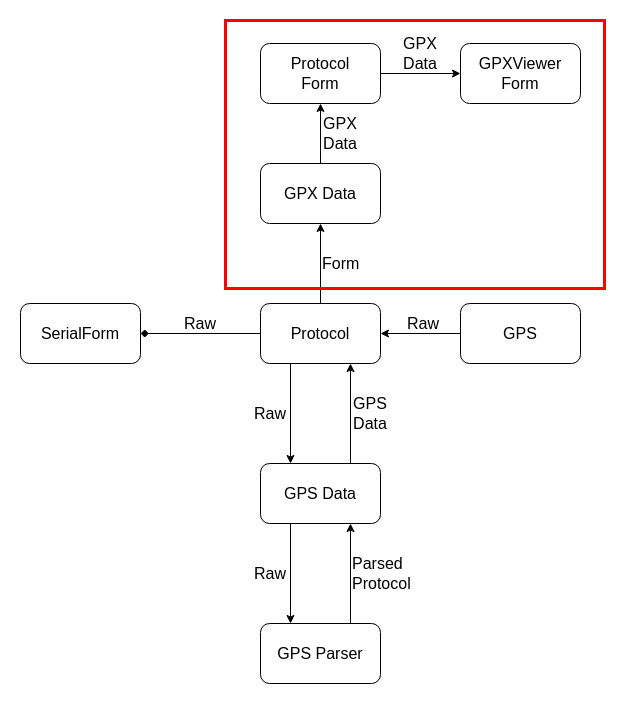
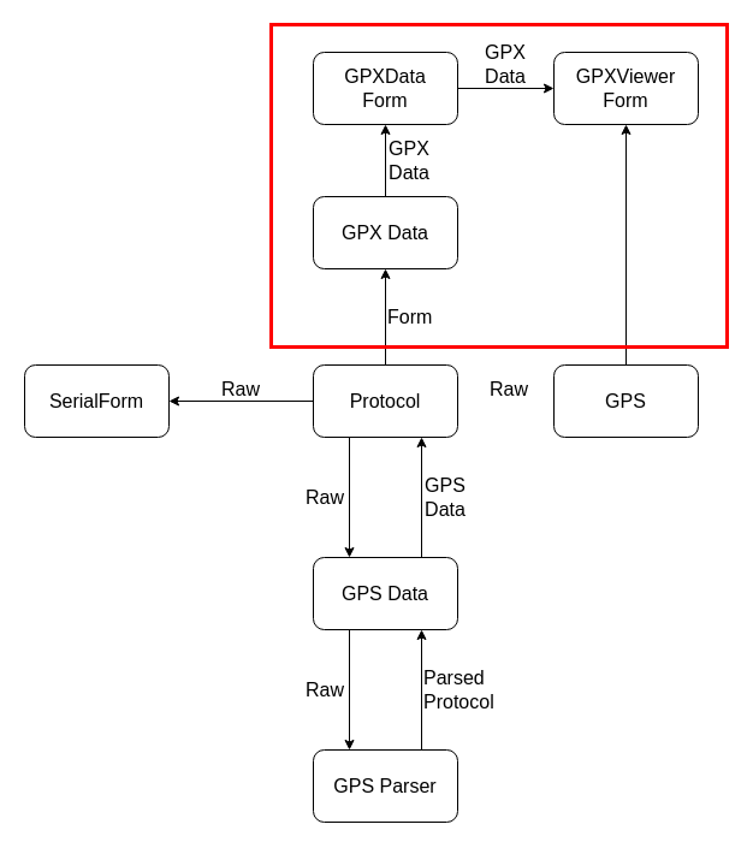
  <mxCell id="0" />
  <mxCell id="1" parent="0" />
  <mxCell id="2" style="edgeStyle=orthogonalEdgeStyle;rounded=0;orthogonalLoop=1;jettySize=auto;html=1;exitX=0.25;exitY=1;exitDx=0;exitDy=0;entryX=0.25;entryY=0;entryDx=0;entryDy=0;" parent="1" source="5" target="9" edge="1"><mxGeometry relative="1" as="geometry" /></mxCell>
- <mxCell id="3" style="edgeStyle=orthogonalEdgeStyle;rounded=0;orthogonalLoop=1;jettySize=auto;html=1;exitX=0;exitY=0.5;exitDx=0;exitDy=0;endArrow=diamond;" parent="1" source="5" target="6" edge="1"><mxGeometry relative="1" as="geometry" /></mxCell>
+ <mxCell id="3" style="edgeStyle=orthogonalEdgeStyle;rounded=0;orthogonalLoop=1;jettySize=auto;html=1;exitX=0;exitY=0.5;exitDx=0;exitDy=0;" parent="1" source="5" target="6" edge="1"><mxGeometry relative="1" as="geometry" /></mxCell>
  <mxCell id="4" style="edgeStyle=orthogonalEdgeStyle;rounded=0;orthogonalLoop=1;jettySize=auto;html=1;exitX=0.5;exitY=0;exitDx=0;exitDy=0;entryX=0.5;entryY=1;entryDx=0;entryDy=0;" parent="1" source="5" target="18" edge="1"><mxGeometry relative="1" as="geometry" /></mxCell>
  <mxCell id="5" value="&lt;font style=&quot;font-size: 16px&quot;&gt;Protocol&lt;/font&gt;" style="rounded=1;whiteSpace=wrap;html=1;" parent="1" vertex="1"><mxGeometry x="260" y="303" width="120" height="60" as="geometry" /></mxCell>
  <mxCell id="6" value="&lt;font style=&quot;font-size: 16px&quot;&gt;SerialForm&lt;br&gt;&lt;/font&gt;" style="rounded=1;whiteSpace=wrap;html=1;" parent="1" vertex="1"><mxGeometry x="20" y="303" width="120" height="60" as="geometry" /></mxCell>
  <mxCell id="7" style="edgeStyle=orthogonalEdgeStyle;rounded=0;orthogonalLoop=1;jettySize=auto;html=1;exitX=0.75;exitY=0;exitDx=0;exitDy=0;entryX=0.75;entryY=1;entryDx=0;entryDy=0;" parent="1" source="9" target="5" edge="1"><mxGeometry relative="1" as="geometry" /></mxCell>
  <mxCell id="8" style="edgeStyle=orthogonalEdgeStyle;rounded=0;orthogonalLoop=1;jettySize=auto;html=1;exitX=0.25;exitY=1;exitDx=0;exitDy=0;entryX=0.25;entryY=0;entryDx=0;entryDy=0;" parent="1" source="9" target="14" edge="1"><mxGeometry relative="1" as="geometry" /></mxCell>
  <mxCell id="9" value="&lt;font style=&quot;font-size: 16px&quot;&gt;GPS Data&lt;/font&gt;" style="rounded=1;whiteSpace=wrap;html=1;" parent="1" vertex="1"><mxGeometry x="260" y="463" width="120" height="60" as="geometry" /></mxCell>
  <mxCell id="10" value="&lt;font style=&quot;font-size: 16px&quot;&gt;Raw&lt;/font&gt;" style="text;html=1;strokeColor=none;fillColor=none;align=center;verticalAlign=middle;whiteSpace=wrap;rounded=0;" parent="1" vertex="1"><mxGeometry x="180" y="313" width="40" height="20" as="geometry" /></mxCell>
  <mxCell id="11" value="&lt;font style=&quot;font-size: 16px&quot;&gt;Raw&lt;/font&gt;" style="text;html=1;strokeColor=none;fillColor=none;align=center;verticalAlign=middle;whiteSpace=wrap;rounded=0;" parent="1" vertex="1"><mxGeometry x="250" y="403" width="40" height="20" as="geometry" /></mxCell>
  <mxCell id="12" value="&lt;div style=&quot;text-align: left&quot;&gt;&lt;span style=&quot;font-size: 16px&quot;&gt;GPS&lt;/span&gt;&lt;/div&gt;&lt;font style=&quot;font-size: 16px&quot;&gt;&lt;div style=&quot;text-align: left&quot;&gt;&lt;span&gt;Data&lt;/span&gt;&lt;/div&gt;&lt;/font&gt;" style="text;html=1;strokeColor=none;fillColor=none;align=center;verticalAlign=middle;whiteSpace=wrap;rounded=0;" parent="1" vertex="1"><mxGeometry x="350" y="403" width="40" height="20" as="geometry" /></mxCell>
  <mxCell id="13" style="edgeStyle=orthogonalEdgeStyle;rounded=0;orthogonalLoop=1;jettySize=auto;html=1;exitX=0.75;exitY=0;exitDx=0;exitDy=0;entryX=0.75;entryY=1;entryDx=0;entryDy=0;" parent="1" source="14" target="9" edge="1"><mxGeometry relative="1" as="geometry" /></mxCell>
  <mxCell id="14" value="&lt;font style=&quot;font-size: 16px&quot;&gt;GPS Parser&lt;/font&gt;" style="rounded=1;whiteSpace=wrap;html=1;" parent="1" vertex="1"><mxGeometry x="260" y="623" width="120" height="60" as="geometry" /></mxCell>
  <mxCell id="15" value="&lt;font style=&quot;font-size: 16px&quot;&gt;Raw&lt;/font&gt;" style="text;html=1;strokeColor=none;fillColor=none;align=center;verticalAlign=middle;whiteSpace=wrap;rounded=0;" parent="1" vertex="1"><mxGeometry x="250" y="563" width="40" height="20" as="geometry" /></mxCell>
  <mxCell id="16" value="&lt;font style=&quot;font-size: 16px&quot;&gt;Parsed&lt;br&gt;Protocol&lt;/font&gt;" style="text;html=1;strokeColor=none;fillColor=none;align=left;verticalAlign=middle;whiteSpace=wrap;rounded=0;" parent="1" vertex="1"><mxGeometry x="350" y="563" width="40" height="20" as="geometry" /></mxCell>
  <mxCell id="17" style="edgeStyle=orthogonalEdgeStyle;rounded=0;orthogonalLoop=1;jettySize=auto;html=1;exitX=0.5;exitY=0;exitDx=0;exitDy=0;entryX=0.5;entryY=1;entryDx=0;entryDy=0;" edge="1" parent="1" source="18" target="21"><mxGeometry relative="1" as="geometry" /></mxCell>
  <mxCell id="18" value="&lt;font style=&quot;font-size: 16px&quot;&gt;GPX Data&lt;/font&gt;" style="rounded=1;whiteSpace=wrap;html=1;" parent="1" vertex="1"><mxGeometry x="260" y="163" width="120" height="60" as="geometry" /></mxCell>
  <mxCell id="19" value="&lt;span style=&quot;font-size: 16px&quot;&gt;Form&lt;/span&gt;" style="text;html=1;strokeColor=none;fillColor=none;align=left;verticalAlign=middle;whiteSpace=wrap;rounded=0;" parent="1" vertex="1"><mxGeometry x="320" y="253" width="40" height="20" as="geometry" /></mxCell>
  <mxCell id="20" style="edgeStyle=orthogonalEdgeStyle;rounded=0;orthogonalLoop=1;jettySize=auto;html=1;exitX=1;exitY=0.5;exitDx=0;exitDy=0;entryX=0;entryY=0.5;entryDx=0;entryDy=0;" edge="1" parent="1" source="21" target="26"><mxGeometry relative="1" as="geometry" /></mxCell>
- <mxCell id="21" value="&lt;font style=&quot;font-size: 16px&quot;&gt;Protocol&lt;br&gt;Form&lt;/font&gt;" style="rounded=1;whiteSpace=wrap;html=1;" parent="1" vertex="1"><mxGeometry x="260" y="43" width="120" height="60" as="geometry" /></mxCell>
+ <mxCell id="21" value="&lt;font style=&quot;font-size: 16px&quot;&gt;GPXData&lt;br&gt;Form&lt;/font&gt;" style="rounded=1;whiteSpace=wrap;html=1;" parent="1" vertex="1"><mxGeometry x="260" y="43" width="120" height="60" as="geometry" /></mxCell>
  <mxCell id="22" value="&lt;font style=&quot;font-size: 16px&quot;&gt;GPX Data&lt;/font&gt;" style="text;html=1;strokeColor=none;fillColor=none;align=center;verticalAlign=middle;whiteSpace=wrap;rounded=0;" parent="1" vertex="1"><mxGeometry x="320" y="123" width="40" height="20" as="geometry" /></mxCell>
- <mxCell id="23" style="edgeStyle=orthogonalEdgeStyle;rounded=0;orthogonalLoop=1;jettySize=auto;html=1;entryX=1;entryY=0.5;entryDx=0;entryDy=0;" parent="1" source="24" target="5" edge="1"><mxGeometry relative="1" as="geometry" /></mxCell>
+ <mxCell id="23" style="edgeStyle=orthogonalEdgeStyle;rounded=0;orthogonalLoop=1;jettySize=auto;html=1;" parent="1" source="24" target="26" edge="1"><mxGeometry relative="1" as="geometry" /></mxCell>
  <mxCell id="24" value="&lt;font style=&quot;font-size: 16px&quot;&gt;GPS&lt;/font&gt;" style="rounded=1;whiteSpace=wrap;html=1;" parent="1" vertex="1"><mxGeometry x="460" y="303" width="120" height="60" as="geometry" /></mxCell>
  <mxCell id="25" value="&lt;font style=&quot;font-size: 16px&quot;&gt;Raw&lt;/font&gt;" style="text;html=1;strokeColor=none;fillColor=none;align=center;verticalAlign=middle;whiteSpace=wrap;rounded=0;" parent="1" vertex="1"><mxGeometry x="403" y="313" width="40" height="20" as="geometry" /></mxCell>
  <mxCell id="26" value="GPXViewer&lt;br&gt;Form" style="rounded=1;whiteSpace=wrap;html=1;fontSize=16;" vertex="1" parent="1"><mxGeometry x="460" y="43" width="120" height="60" as="geometry" /></mxCell>
  <mxCell id="27" value="&lt;font style=&quot;font-size: 16px&quot;&gt;GPX Data&lt;/font&gt;" style="text;html=1;strokeColor=none;fillColor=none;align=center;verticalAlign=middle;whiteSpace=wrap;rounded=0;" vertex="1" parent="1"><mxGeometry x="400" y="43" width="40" height="20" as="geometry" /></mxCell>
  <mxCell id="28" value="" style="rounded=0;whiteSpace=wrap;html=1;fontSize=16;fillColor=none;strokeWidth=3;strokeColor=#FF0000;" vertex="1" parent="1"><mxGeometry x="225" y="20" width="379" height="268" as="geometry" /></mxCell>
